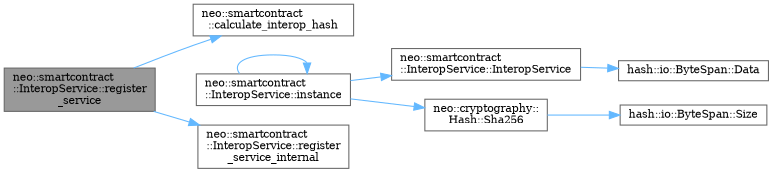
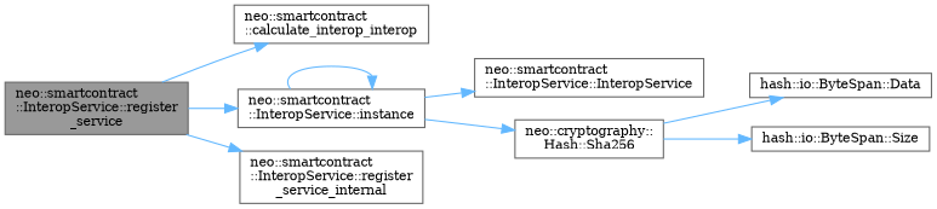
  digraph {
    fontname="DejaVu Serif"
    rankdir=LR
    node [color=grey40 fillcolor=white fontname="DejaVu Serif" fontsize=10 shape=box style=filled]
    edge [color=steelblue1 fontname="DejaVu Serif" fontsize=10 labelfontname=Helvetica labelfontsize=10 style=solid]
    n1 [color=gray40 fillcolor=grey60 fontcolor=black height=0.2 label="neo::smartcontract\l::InteropService::register\l_service" width=0.4]
-   n2 [height=0.2 label="neo::smartcontract\l::calculate_interop_hash" width=0.4]
+   n2 [height=0.2 label="neo::smartcontract\l::calculate_interop_interop" width=0.4]
    n3 [height=0.2 label="neo::smartcontract\l::InteropService::instance" width=0.4]
    n4 [height=0.2 label="neo::smartcontract\l::InteropService::register\l_service_internal" width=0.4]
    n5 [height=0.2 label="neo::cryptography::\lHash::Sha256" width=0.4]
    n6 [height=0.2 label="neo::smartcontract\l::InteropService::InteropService" width=0.4]
    n7 [height=0.2 label="hash::io::ByteSpan::Data" width=0.4]
    n8 [height=0.2 label="hash::io::ByteSpan::Size" width=0.4]
    n1 -> n2
+   n1 -> n3
    n1 -> n4
    n3 -> n3
    n3 -> n5
    n3 -> n6
-   n6 -> n7
+   n5 -> n7
    n5 -> n8
  }
